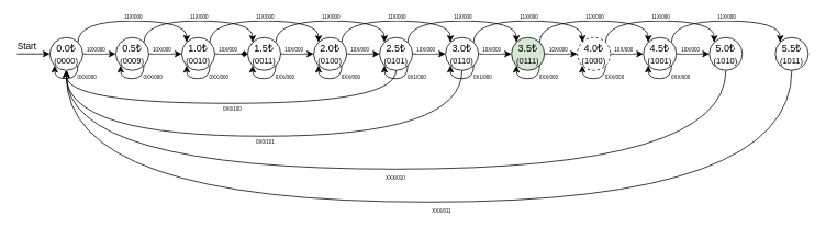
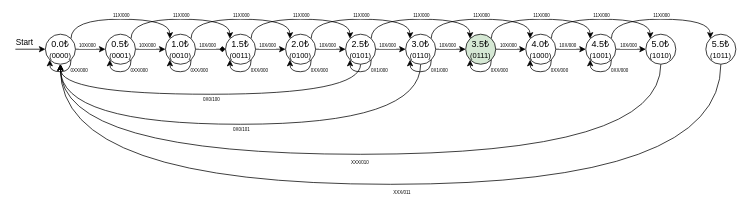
  <mxCell id="0" />
  <mxCell id="1" parent="0" />
  <mxCell id="2" style="edgeStyle=orthogonalEdgeStyle;rounded=0;orthogonalLoop=1;jettySize=auto;html=1;exitX=1;exitY=0.5;exitDx=0;exitDy=0;entryX=0;entryY=0.5;entryDx=0;entryDy=0;" parent="1" source="5" target="8" edge="1"><mxGeometry relative="1" as="geometry" /></mxCell>
  <mxCell id="3" style="edgeStyle=orthogonalEdgeStyle;curved=1;orthogonalLoop=1;jettySize=auto;html=1;exitX=1;exitY=0;exitDx=0;exitDy=0;entryX=0;entryY=0;entryDx=0;entryDy=0;" parent="1" source="5" target="14" edge="1"><mxGeometry relative="1" as="geometry"><Array as="points"><mxPoint x="94" y="25" /><mxPoint x="226" y="25" /></Array></mxGeometry></mxCell>
  <mxCell id="4" value="11X/000" style="edgeLabel;html=1;align=center;verticalAlign=middle;resizable=0;points=[];fontSize=6;" parent="3" vertex="1" connectable="0"><mxGeometry x="-0.263" relative="1" as="geometry"><mxPoint x="24" y="-5" as="offset" /></mxGeometry></mxCell>
  <mxCell id="5" value="0.0₺&lt;br&gt;&lt;font style=&quot;font-size: 10px&quot;&gt;(0000)&lt;/font&gt;" style="ellipse;whiteSpace=wrap;html=1;" parent="1" vertex="1"><mxGeometry x="60" y="45" width="40" height="40" as="geometry" /></mxCell>
  <mxCell id="6" style="edgeStyle=orthogonalEdgeStyle;rounded=0;orthogonalLoop=1;jettySize=auto;html=1;exitX=1;exitY=0.5;exitDx=0;exitDy=0;" parent="1" source="8" target="14" edge="1"><mxGeometry relative="1" as="geometry" /></mxCell>
  <mxCell id="7" style="edgeStyle=orthogonalEdgeStyle;curved=1;orthogonalLoop=1;jettySize=auto;html=1;exitX=1;exitY=0;exitDx=0;exitDy=0;entryX=0;entryY=0;entryDx=0;entryDy=0;" parent="1" source="8" target="11" edge="1"><mxGeometry relative="1" as="geometry"><Array as="points"><mxPoint x="174" y="25" /><mxPoint x="306" y="25" /></Array></mxGeometry></mxCell>
- <mxCell id="8" value="0.5₺&lt;br&gt;&lt;span style=&quot;font-size: 10px&quot;&gt;(0009)&lt;/span&gt;" style="ellipse;whiteSpace=wrap;html=1;" parent="1" vertex="1"><mxGeometry x="140" y="45" width="40" height="40" as="geometry" /></mxCell>
+ <mxCell id="8" value="0.5₺&lt;br&gt;&lt;span style=&quot;font-size: 10px&quot;&gt;(0001)&lt;/span&gt;" style="ellipse;whiteSpace=wrap;html=1;" parent="1" vertex="1"><mxGeometry x="140" y="45" width="40" height="40" as="geometry" /></mxCell>
  <mxCell id="9" style="edgeStyle=orthogonalEdgeStyle;rounded=0;orthogonalLoop=1;jettySize=auto;html=1;exitX=1;exitY=0.5;exitDx=0;exitDy=0;entryX=0;entryY=0.5;entryDx=0;entryDy=0;" parent="1" source="11" target="17" edge="1"><mxGeometry relative="1" as="geometry" /></mxCell>
  <mxCell id="10" style="edgeStyle=orthogonalEdgeStyle;curved=1;orthogonalLoop=1;jettySize=auto;html=1;exitX=1;exitY=0;exitDx=0;exitDy=0;entryX=0;entryY=0;entryDx=0;entryDy=0;" parent="1" source="11" target="21" edge="1"><mxGeometry relative="1" as="geometry"><Array as="points"><mxPoint x="334" y="25" /><mxPoint x="466" y="25" /></Array></mxGeometry></mxCell>
  <mxCell id="11" value="1.5₺&lt;br&gt;&lt;span style=&quot;font-size: 10px&quot;&gt;(0011)&lt;/span&gt;" style="ellipse;whiteSpace=wrap;html=1;" parent="1" vertex="1"><mxGeometry x="300" y="45" width="40" height="40" as="geometry" /></mxCell>
  <mxCell id="12" style="edgeStyle=orthogonalEdgeStyle;rounded=0;orthogonalLoop=1;jettySize=auto;html=1;exitX=1;exitY=0.5;exitDx=0;exitDy=0;endArrow=diamond;" parent="1" source="14" target="11" edge="1"><mxGeometry relative="1" as="geometry" /></mxCell>
  <mxCell id="13" style="edgeStyle=orthogonalEdgeStyle;curved=1;orthogonalLoop=1;jettySize=auto;html=1;exitX=1;exitY=0;exitDx=0;exitDy=0;entryX=0;entryY=0;entryDx=0;entryDy=0;" parent="1" source="14" target="17" edge="1"><mxGeometry relative="1" as="geometry"><Array as="points"><mxPoint x="254" y="25" /><mxPoint x="386" y="25" /></Array></mxGeometry></mxCell>
  <mxCell id="14" value="1.0₺&lt;br&gt;&lt;span style=&quot;font-size: 10px&quot;&gt;(0010)&lt;/span&gt;" style="ellipse;whiteSpace=wrap;html=1;" parent="1" vertex="1"><mxGeometry x="220" y="45" width="40" height="40" as="geometry" /></mxCell>
  <mxCell id="15" style="edgeStyle=orthogonalEdgeStyle;rounded=0;orthogonalLoop=1;jettySize=auto;html=1;exitX=1;exitY=0.5;exitDx=0;exitDy=0;" parent="1" source="17" target="21" edge="1"><mxGeometry relative="1" as="geometry" /></mxCell>
  <mxCell id="16" style="edgeStyle=orthogonalEdgeStyle;orthogonalLoop=1;jettySize=auto;html=1;exitX=1;exitY=0;exitDx=0;exitDy=0;entryX=0;entryY=0;entryDx=0;entryDy=0;curved=1;" parent="1" source="17" target="25" edge="1"><mxGeometry relative="1" as="geometry"><Array as="points"><mxPoint x="414" y="25" /><mxPoint x="546" y="25" /></Array></mxGeometry></mxCell>
  <mxCell id="17" value="2.0₺&lt;br&gt;&lt;span style=&quot;font-size: 10px&quot;&gt;(0100)&lt;/span&gt;" style="ellipse;whiteSpace=wrap;html=1;" parent="1" vertex="1"><mxGeometry x="380" y="45" width="40" height="40" as="geometry" /></mxCell>
  <mxCell id="18" style="edgeStyle=orthogonalEdgeStyle;rounded=0;orthogonalLoop=1;jettySize=auto;html=1;exitX=1;exitY=0.5;exitDx=0;exitDy=0;entryX=0;entryY=0.5;entryDx=0;entryDy=0;" parent="1" source="21" target="25" edge="1"><mxGeometry relative="1" as="geometry" /></mxCell>
  <mxCell id="19" style="edgeStyle=orthogonalEdgeStyle;orthogonalLoop=1;jettySize=auto;html=1;exitX=1;exitY=0;exitDx=0;exitDy=0;entryX=0;entryY=0;entryDx=0;entryDy=0;curved=1;" parent="1" source="21" target="28" edge="1"><mxGeometry relative="1" as="geometry"><Array as="points"><mxPoint x="494" y="25" /><mxPoint x="626" y="25" /></Array></mxGeometry></mxCell>
  <mxCell id="20" style="edgeStyle=orthogonalEdgeStyle;curved=1;orthogonalLoop=1;jettySize=auto;html=1;exitX=0.5;exitY=1;exitDx=0;exitDy=0;entryX=0.5;entryY=1;entryDx=0;entryDy=0;" parent="1" source="21" target="5" edge="1"><mxGeometry relative="1" as="geometry"><Array as="points"><mxPoint x="480" y="125" /><mxPoint x="80" y="125" /></Array></mxGeometry></mxCell>
  <mxCell id="21" value="2.5₺&lt;br&gt;&lt;span style=&quot;font-size: 10px&quot;&gt;(0101)&lt;/span&gt;" style="ellipse;whiteSpace=wrap;html=1;" parent="1" vertex="1"><mxGeometry x="460" y="45" width="40" height="40" as="geometry" /></mxCell>
  <mxCell id="22" style="edgeStyle=orthogonalEdgeStyle;rounded=0;orthogonalLoop=1;jettySize=auto;html=1;exitX=1;exitY=0.5;exitDx=0;exitDy=0;entryX=0;entryY=0.5;entryDx=0;entryDy=0;" parent="1" source="25" target="28" edge="1"><mxGeometry relative="1" as="geometry" /></mxCell>
  <mxCell id="23" style="edgeStyle=orthogonalEdgeStyle;orthogonalLoop=1;jettySize=auto;html=1;entryX=0;entryY=0;entryDx=0;entryDy=0;curved=1;" parent="1" target="34" edge="1"><mxGeometry relative="1" as="geometry"><mxPoint x="574" y="51" as="sourcePoint" /><Array as="points"><mxPoint x="574" y="25" /><mxPoint x="706" y="25" /></Array></mxGeometry></mxCell>
  <mxCell id="24" style="edgeStyle=orthogonalEdgeStyle;curved=1;orthogonalLoop=1;jettySize=auto;html=1;exitX=0.5;exitY=1;exitDx=0;exitDy=0;entryX=0.5;entryY=1;entryDx=0;entryDy=0;" parent="1" source="25" target="5" edge="1"><mxGeometry relative="1" as="geometry"><Array as="points"><mxPoint x="560" y="165" /><mxPoint x="80" y="165" /></Array></mxGeometry></mxCell>
  <mxCell id="25" value="3.0₺&lt;br&gt;&lt;span style=&quot;font-size: 10px&quot;&gt;(0110)&lt;/span&gt;" style="ellipse;whiteSpace=wrap;html=1;" parent="1" vertex="1"><mxGeometry x="540" y="45" width="40" height="40" as="geometry" /></mxCell>
  <mxCell id="26" style="edgeStyle=orthogonalEdgeStyle;rounded=0;orthogonalLoop=1;jettySize=auto;html=1;exitX=1;exitY=0.5;exitDx=0;exitDy=0;entryX=0;entryY=0.5;entryDx=0;entryDy=0;" parent="1" source="28" target="34" edge="1"><mxGeometry relative="1" as="geometry" /></mxCell>
  <mxCell id="27" style="edgeStyle=orthogonalEdgeStyle;orthogonalLoop=1;jettySize=auto;html=1;exitX=1;exitY=0;exitDx=0;exitDy=0;entryX=0;entryY=0;entryDx=0;entryDy=0;curved=1;" parent="1" source="28" target="31" edge="1"><mxGeometry relative="1" as="geometry"><Array as="points"><mxPoint x="654" y="25" /><mxPoint x="786" y="25" /></Array></mxGeometry></mxCell>
  <mxCell id="28" value="3.5₺&lt;br&gt;&lt;span style=&quot;font-size: 10px&quot;&gt;(0111)&lt;/span&gt;" style="ellipse;whiteSpace=wrap;html=1;fillColor=#d5e8d4;" parent="1" vertex="1"><mxGeometry x="620" y="45" width="40" height="40" as="geometry" /></mxCell>
  <mxCell id="29" style="edgeStyle=orthogonalEdgeStyle;rounded=0;orthogonalLoop=1;jettySize=auto;html=1;exitX=1;exitY=0.5;exitDx=0;exitDy=0;" parent="1" source="31" target="36" edge="1"><mxGeometry relative="1" as="geometry" /></mxCell>
  <mxCell id="30" style="edgeStyle=orthogonalEdgeStyle;curved=1;orthogonalLoop=1;jettySize=auto;html=1;exitX=1;exitY=0;exitDx=0;exitDy=0;entryX=0;entryY=0;entryDx=0;entryDy=0;" parent="1" source="31" target="81" edge="1"><mxGeometry relative="1" as="geometry"><Array as="points"><mxPoint x="814" y="25" /><mxPoint x="946" y="25" /></Array></mxGeometry></mxCell>
  <mxCell id="31" value="4.5₺&lt;br&gt;&lt;span style=&quot;font-size: 10px&quot;&gt;(1001)&lt;/span&gt;" style="ellipse;whiteSpace=wrap;html=1;" parent="1" vertex="1"><mxGeometry x="780" y="45" width="40" height="40" as="geometry" /></mxCell>
  <mxCell id="32" style="edgeStyle=orthogonalEdgeStyle;rounded=0;orthogonalLoop=1;jettySize=auto;html=1;exitX=1;exitY=0.5;exitDx=0;exitDy=0;entryX=0;entryY=0.5;entryDx=0;entryDy=0;" parent="1" source="34" target="31" edge="1"><mxGeometry relative="1" as="geometry" /></mxCell>
  <mxCell id="33" style="edgeStyle=orthogonalEdgeStyle;orthogonalLoop=1;jettySize=auto;html=1;exitX=1;exitY=0;exitDx=0;exitDy=0;entryX=0;entryY=0;entryDx=0;entryDy=0;curved=1;" parent="1" source="34" target="36" edge="1"><mxGeometry relative="1" as="geometry"><Array as="points"><mxPoint x="734" y="25" /><mxPoint x="866" y="25" /></Array></mxGeometry></mxCell>
- <mxCell id="34" value="4.0₺&lt;br&gt;&lt;span style=&quot;font-size: 10px&quot;&gt;(1000)&lt;/span&gt;" style="ellipse;whiteSpace=wrap;html=1;dashed=1;" parent="1" vertex="1"><mxGeometry x="700" y="45" width="40" height="40" as="geometry" /></mxCell>
+ <mxCell id="34" value="4.0₺&lt;br&gt;&lt;span style=&quot;font-size: 10px&quot;&gt;(1000)&lt;/span&gt;" style="ellipse;whiteSpace=wrap;html=1;" parent="1" vertex="1"><mxGeometry x="700" y="45" width="40" height="40" as="geometry" /></mxCell>
  <mxCell id="35" style="edgeStyle=orthogonalEdgeStyle;curved=1;orthogonalLoop=1;jettySize=auto;html=1;exitX=0.5;exitY=1;exitDx=0;exitDy=0;entryX=0.5;entryY=1;entryDx=0;entryDy=0;" parent="1" source="36" target="5" edge="1"><mxGeometry relative="1" as="geometry"><Array as="points"><mxPoint x="880" y="205" /><mxPoint x="80" y="205" /></Array></mxGeometry></mxCell>
  <mxCell id="36" value="5.0₺&lt;br&gt;&lt;span style=&quot;font-size: 10px&quot;&gt;(1010)&lt;/span&gt;" style="ellipse;whiteSpace=wrap;html=1;" parent="1" vertex="1"><mxGeometry x="860" y="45" width="40" height="40" as="geometry" /></mxCell>
  <mxCell id="37" value="" style="endArrow=classic;html=1;entryX=0;entryY=0.5;entryDx=0;entryDy=0;" parent="1" target="5" edge="1"><mxGeometry width="50" height="50" relative="1" as="geometry"><mxPoint x="20" y="65" as="sourcePoint" /><mxPoint x="210" y="-35" as="targetPoint" /></mxGeometry></mxCell>
  <mxCell id="38" value="Start" style="edgeLabel;html=1;align=center;verticalAlign=middle;resizable=0;points=[];" parent="37" vertex="1" connectable="0"><mxGeometry x="-0.445" y="1" relative="1" as="geometry"><mxPoint y="-9" as="offset" /></mxGeometry></mxCell>
  <mxCell id="39" style="edgeStyle=orthogonalEdgeStyle;curved=1;orthogonalLoop=1;jettySize=auto;html=1;exitX=1;exitY=1;exitDx=0;exitDy=0;entryX=0;entryY=1;entryDx=0;entryDy=0;" parent="1" source="8" target="8" edge="1"><mxGeometry relative="1" as="geometry"><Array as="points"><mxPoint x="174" y="95" /><mxPoint x="146" y="95" /></Array></mxGeometry></mxCell>
  <mxCell id="40" style="edgeStyle=orthogonalEdgeStyle;curved=1;orthogonalLoop=1;jettySize=auto;html=1;exitX=1;exitY=1;exitDx=0;exitDy=0;entryX=0;entryY=1;entryDx=0;entryDy=0;" parent="1" source="14" target="14" edge="1"><mxGeometry relative="1" as="geometry"><Array as="points"><mxPoint x="254" y="95" /><mxPoint x="226" y="95" /></Array></mxGeometry></mxCell>
  <mxCell id="41" style="edgeStyle=orthogonalEdgeStyle;curved=1;orthogonalLoop=1;jettySize=auto;html=1;exitX=1;exitY=1;exitDx=0;exitDy=0;entryX=0;entryY=1;entryDx=0;entryDy=0;" parent="1" source="11" target="11" edge="1"><mxGeometry relative="1" as="geometry"><Array as="points"><mxPoint x="334" y="95" /><mxPoint x="306" y="95" /></Array></mxGeometry></mxCell>
  <mxCell id="42" style="edgeStyle=orthogonalEdgeStyle;curved=1;orthogonalLoop=1;jettySize=auto;html=1;exitX=1;exitY=1;exitDx=0;exitDy=0;entryX=0;entryY=1;entryDx=0;entryDy=0;" parent="1" source="17" target="17" edge="1"><mxGeometry relative="1" as="geometry"><Array as="points"><mxPoint x="414" y="95" /><mxPoint x="386" y="95" /></Array></mxGeometry></mxCell>
  <mxCell id="43" style="edgeStyle=orthogonalEdgeStyle;curved=1;orthogonalLoop=1;jettySize=auto;html=1;exitX=1;exitY=1;exitDx=0;exitDy=0;entryX=0;entryY=1;entryDx=0;entryDy=0;" parent="1" source="21" target="21" edge="1"><mxGeometry relative="1" as="geometry"><Array as="points"><mxPoint x="494" y="95" /><mxPoint x="466" y="95" /></Array></mxGeometry></mxCell>
  <mxCell id="44" style="edgeStyle=orthogonalEdgeStyle;curved=1;orthogonalLoop=1;jettySize=auto;html=1;exitX=1;exitY=1;exitDx=0;exitDy=0;entryX=0;entryY=1;entryDx=0;entryDy=0;" parent="1" source="25" target="25" edge="1"><mxGeometry relative="1" as="geometry"><Array as="points"><mxPoint x="574" y="95" /><mxPoint x="546" y="95" /></Array></mxGeometry></mxCell>
  <mxCell id="45" style="edgeStyle=orthogonalEdgeStyle;curved=1;orthogonalLoop=1;jettySize=auto;html=1;exitX=1;exitY=1;exitDx=0;exitDy=0;entryX=0;entryY=1;entryDx=0;entryDy=0;" parent="1" source="28" target="28" edge="1"><mxGeometry relative="1" as="geometry"><Array as="points"><mxPoint x="654" y="95" /><mxPoint x="626" y="95" /></Array></mxGeometry></mxCell>
  <mxCell id="46" style="edgeStyle=orthogonalEdgeStyle;curved=1;orthogonalLoop=1;jettySize=auto;html=1;exitX=1;exitY=1;exitDx=0;exitDy=0;entryX=0;entryY=1;entryDx=0;entryDy=0;" parent="1" source="34" target="34" edge="1"><mxGeometry relative="1" as="geometry"><Array as="points"><mxPoint x="734" y="95" /><mxPoint x="706" y="95" /></Array></mxGeometry></mxCell>
  <mxCell id="47" style="edgeStyle=orthogonalEdgeStyle;curved=1;orthogonalLoop=1;jettySize=auto;html=1;exitX=1;exitY=1;exitDx=0;exitDy=0;entryX=0;entryY=1;entryDx=0;entryDy=0;" parent="1" source="31" target="31" edge="1"><mxGeometry relative="1" as="geometry"><Array as="points"><mxPoint x="814" y="95" /><mxPoint x="786" y="95" /></Array></mxGeometry></mxCell>
  <mxCell id="48" style="edgeStyle=orthogonalEdgeStyle;curved=1;orthogonalLoop=1;jettySize=auto;html=1;exitX=1;exitY=1;exitDx=0;exitDy=0;entryX=0;entryY=1;entryDx=0;entryDy=0;" parent="1" source="5" target="5" edge="1"><mxGeometry relative="1" as="geometry"><Array as="points"><mxPoint x="94" y="95" /><mxPoint x="66" y="95" /></Array></mxGeometry></mxCell>
  <mxCell id="49" value="10X/000" style="edgeLabel;html=1;align=center;verticalAlign=middle;resizable=0;points=[];fontSize=6;" parent="1" vertex="1" connectable="0"><mxGeometry x="115" y="60" as="geometry" /></mxCell>
  <mxCell id="50" value="0XX/000" style="edgeLabel;html=1;align=center;verticalAlign=middle;resizable=0;points=[];fontSize=6;" parent="1" vertex="1" connectable="0"><mxGeometry x="104" y="93" as="geometry" /></mxCell>
  <mxCell id="51" value="0XX/000" style="edgeLabel;html=1;align=center;verticalAlign=middle;resizable=0;points=[];fontSize=6;" parent="1" vertex="1" connectable="0"><mxGeometry x="184" y="93" as="geometry" /></mxCell>
  <mxCell id="52" value="0XX/000" style="edgeLabel;html=1;align=center;verticalAlign=middle;resizable=0;points=[];fontSize=6;" parent="1" vertex="1" connectable="0"><mxGeometry x="264" y="93" as="geometry" /></mxCell>
  <mxCell id="53" value="10X/000" style="edgeLabel;html=1;align=center;verticalAlign=middle;resizable=0;points=[];fontSize=6;" parent="1" vertex="1" connectable="0"><mxGeometry x="195" y="60" as="geometry" /></mxCell>
  <mxCell id="54" value="10X/000" style="edgeLabel;html=1;align=center;verticalAlign=middle;resizable=0;points=[];fontSize=6;" parent="1" vertex="1" connectable="0"><mxGeometry x="275" y="60" as="geometry" /></mxCell>
  <mxCell id="55" value="10X/000" style="edgeLabel;html=1;align=center;verticalAlign=middle;resizable=0;points=[];fontSize=6;" parent="1" vertex="1" connectable="0"><mxGeometry x="355" y="60" as="geometry" /></mxCell>
  <mxCell id="56" value="10X/000" style="edgeLabel;html=1;align=center;verticalAlign=middle;resizable=0;points=[];fontSize=6;" parent="1" vertex="1" connectable="0"><mxGeometry x="435" y="60" as="geometry" /></mxCell>
  <mxCell id="57" value="0XX/000" style="edgeLabel;html=1;align=center;verticalAlign=middle;resizable=0;points=[];fontSize=6;" parent="1" vertex="1" connectable="0"><mxGeometry x="344" y="93" as="geometry" /></mxCell>
  <mxCell id="58" value="0XX/000" style="edgeLabel;html=1;align=center;verticalAlign=middle;resizable=0;points=[];fontSize=6;" parent="1" vertex="1" connectable="0"><mxGeometry x="424" y="93" as="geometry" /></mxCell>
  <mxCell id="59" value="0X1/000" style="edgeLabel;html=1;align=center;verticalAlign=middle;resizable=0;points=[];fontSize=6;" parent="1" vertex="1" connectable="0"><mxGeometry x="504" y="93" as="geometry"><mxPoint as="offset" /></mxGeometry></mxCell>
  <mxCell id="60" value="11X/000" style="edgeLabel;html=1;align=center;verticalAlign=middle;resizable=0;points=[];fontSize=6;" parent="1" vertex="1" connectable="0"><mxGeometry x="240.002" y="20" as="geometry" /></mxCell>
  <mxCell id="61" value="11X/000" style="edgeLabel;html=1;align=center;verticalAlign=middle;resizable=0;points=[];fontSize=6;" parent="1" vertex="1" connectable="0"><mxGeometry x="320.002" y="20" as="geometry" /></mxCell>
  <mxCell id="62" value="11X/000" style="edgeLabel;html=1;align=center;verticalAlign=middle;resizable=0;points=[];fontSize=6;" parent="1" vertex="1" connectable="0"><mxGeometry x="400.002" y="20" as="geometry" /></mxCell>
  <mxCell id="63" value="0X0/100" style="edgeLabel;html=1;align=center;verticalAlign=middle;resizable=0;points=[];fontSize=6;" parent="1" vertex="1" connectable="0"><mxGeometry x="280.002" y="132" as="geometry" /></mxCell>
  <mxCell id="64" value="0X0/101" style="edgeLabel;html=1;align=center;verticalAlign=middle;resizable=0;points=[];fontSize=6;" parent="1" vertex="1" connectable="0"><mxGeometry x="320.002" y="172" as="geometry" /></mxCell>
  <mxCell id="65" value="XXX/010" style="edgeLabel;html=1;align=center;verticalAlign=middle;resizable=0;points=[];fontSize=6;" parent="1" vertex="1" connectable="0"><mxGeometry x="480.002" y="215" as="geometry"><mxPoint x="-2" as="offset" /></mxGeometry></mxCell>
  <mxCell id="66" value="0X1/000" style="edgeLabel;html=1;align=center;verticalAlign=middle;resizable=0;points=[];fontSize=6;" parent="1" vertex="1" connectable="0"><mxGeometry x="584" y="93" as="geometry"><mxPoint as="offset" /></mxGeometry></mxCell>
  <mxCell id="67" value="0XX/000" style="edgeLabel;html=1;align=center;verticalAlign=middle;resizable=0;points=[];fontSize=6;" parent="1" vertex="1" connectable="0"><mxGeometry x="664" y="93" as="geometry" /></mxCell>
  <mxCell id="68" value="0XX/000" style="edgeLabel;html=1;align=center;verticalAlign=middle;resizable=0;points=[];fontSize=6;" parent="1" vertex="1" connectable="0"><mxGeometry x="744" y="93" as="geometry" /></mxCell>
  <mxCell id="69" value="0XX/000" style="edgeLabel;html=1;align=center;verticalAlign=middle;resizable=0;points=[];fontSize=6;" parent="1" vertex="1" connectable="0"><mxGeometry x="824" y="93" as="geometry" /></mxCell>
  <mxCell id="70" value="10X/000" style="edgeLabel;html=1;align=center;verticalAlign=middle;resizable=0;points=[];fontSize=6;" parent="1" vertex="1" connectable="0"><mxGeometry x="515" y="60" as="geometry" /></mxCell>
  <mxCell id="71" value="10X/000" style="edgeLabel;html=1;align=center;verticalAlign=middle;resizable=0;points=[];fontSize=6;" parent="1" vertex="1" connectable="0"><mxGeometry x="595" y="60" as="geometry" /></mxCell>
  <mxCell id="72" value="10X/000" style="edgeLabel;html=1;align=center;verticalAlign=middle;resizable=0;points=[];fontSize=6;" parent="1" vertex="1" connectable="0"><mxGeometry x="676" y="60" as="geometry" /></mxCell>
  <mxCell id="73" value="10X/000" style="edgeLabel;html=1;align=center;verticalAlign=middle;resizable=0;points=[];fontSize=6;" parent="1" vertex="1" connectable="0"><mxGeometry x="755" y="60" as="geometry" /></mxCell>
  <mxCell id="74" value="10X/000" style="edgeLabel;html=1;align=center;verticalAlign=middle;resizable=0;points=[];fontSize=6;" parent="1" vertex="1" connectable="0"><mxGeometry x="836" y="60" as="geometry" /></mxCell>
  <mxCell id="75" value="11X/000" style="edgeLabel;html=1;align=center;verticalAlign=middle;resizable=0;points=[];fontSize=6;" parent="1" vertex="1" connectable="0"><mxGeometry x="480.002" y="20" as="geometry" /></mxCell>
  <mxCell id="76" value="11X/000" style="edgeLabel;html=1;align=center;verticalAlign=middle;resizable=0;points=[];fontSize=6;" parent="1" vertex="1" connectable="0"><mxGeometry x="560.002" y="20" as="geometry" /></mxCell>
  <mxCell id="77" value="11X/000" style="edgeLabel;html=1;align=center;verticalAlign=middle;resizable=0;points=[];fontSize=6;" parent="1" vertex="1" connectable="0"><mxGeometry x="640.002" y="20" as="geometry" /></mxCell>
  <mxCell id="78" value="11X/000" style="edgeLabel;html=1;align=center;verticalAlign=middle;resizable=0;points=[];fontSize=6;" parent="1" vertex="1" connectable="0"><mxGeometry x="720.002" y="20" as="geometry" /></mxCell>
  <mxCell id="79" value="11X/000" style="edgeLabel;html=1;align=center;verticalAlign=middle;resizable=0;points=[];fontSize=6;" parent="1" vertex="1" connectable="0"><mxGeometry x="800.002" y="20" as="geometry" /></mxCell>
  <mxCell id="80" style="edgeStyle=orthogonalEdgeStyle;curved=1;orthogonalLoop=1;jettySize=auto;html=1;exitX=0.5;exitY=1;exitDx=0;exitDy=0;entryX=0.5;entryY=1;entryDx=0;entryDy=0;" parent="1" source="81" target="5" edge="1"><mxGeometry relative="1" as="geometry"><Array as="points"><mxPoint x="960" y="245" /><mxPoint x="80" y="245" /></Array></mxGeometry></mxCell>
  <mxCell id="81" value="5.5₺&lt;br&gt;&lt;span style=&quot;font-size: 10px&quot;&gt;(1011)&lt;/span&gt;" style="ellipse;whiteSpace=wrap;html=1;" parent="1" vertex="1"><mxGeometry x="940" y="45" width="40" height="40" as="geometry" /></mxCell>
  <mxCell id="82" value="11X/000" style="edgeLabel;html=1;align=center;verticalAlign=middle;resizable=0;points=[];fontSize=6;" parent="1" vertex="1" connectable="0"><mxGeometry x="880.002" y="20" as="geometry" /></mxCell>
  <mxCell id="83" value="XXX/011" style="edgeLabel;html=1;align=center;verticalAlign=middle;resizable=0;points=[];fontSize=6;" parent="1" vertex="1" connectable="0"><mxGeometry x="530.002" y="255" as="geometry"><mxPoint x="4" y="1" as="offset" /></mxGeometry></mxCell>
